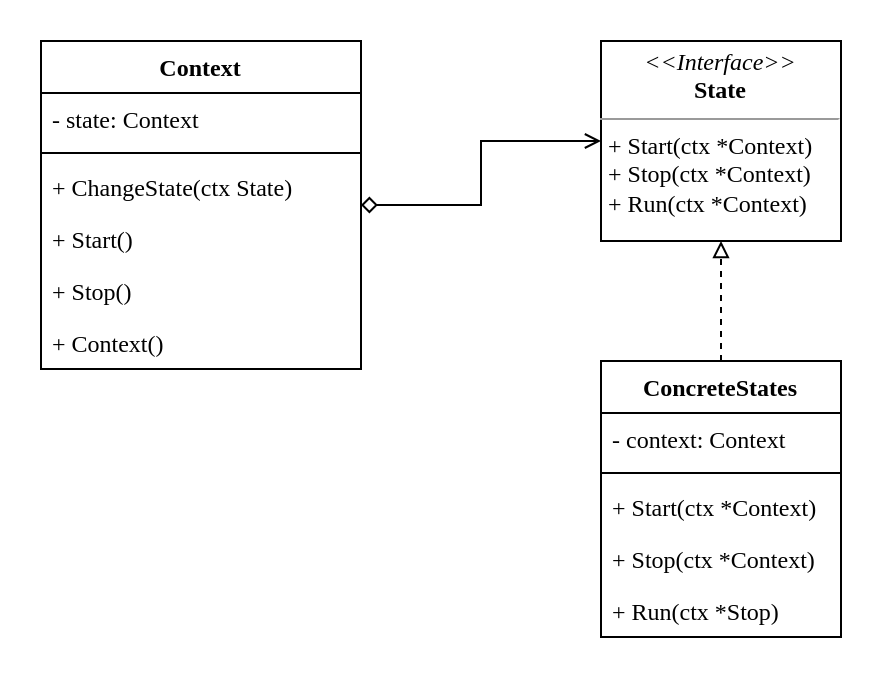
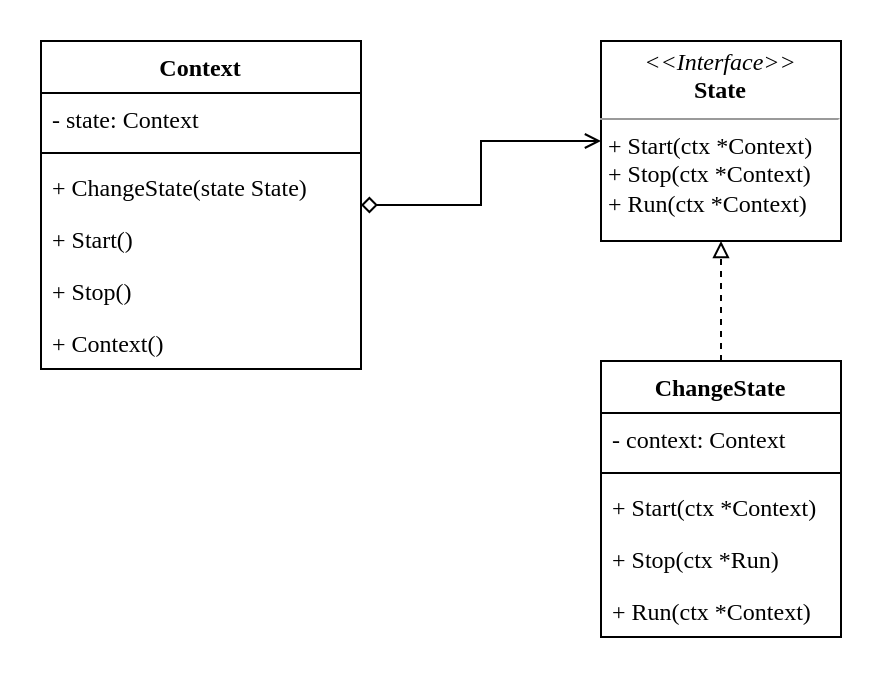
  <mxCell id="0" />
  <mxCell id="1" parent="0" />
  <mxCell id="2" value="&lt;p style=&quot;margin:0px;margin-top:4px;text-align:center;&quot;&gt;&lt;i&gt;&amp;lt;&amp;lt;Interface&amp;gt;&amp;gt;&lt;/i&gt;&lt;br&gt;&lt;b&gt;State&lt;/b&gt;&lt;/p&gt;&lt;hr size=&quot;1&quot;&gt;&lt;p style=&quot;margin:0px;margin-left:4px;&quot;&gt;+ Start(ctx *Context)&lt;br&gt;&lt;/p&gt;&lt;p style=&quot;margin:0px;margin-left:4px;&quot;&gt;+ Stop(ctx *Context)&lt;/p&gt;&lt;p style=&quot;margin:0px;margin-left:4px;&quot;&gt;+ Run(ctx *Context)&lt;/p&gt;" style="verticalAlign=top;align=left;overflow=fill;fontSize=12;fontFamily=Times New Roman;html=1;" vertex="1" parent="1"><mxGeometry x="300" y="20" width="120" height="100" as="geometry" /></mxCell>
  <mxCell id="3" style="edgeStyle=orthogonalEdgeStyle;rounded=0;orthogonalLoop=1;jettySize=auto;html=1;fontFamily=Times New Roman;endArrow=open;endFill=0;startArrow=diamond;startFill=0;" edge="1" parent="1" source="4" target="2"><mxGeometry relative="1" as="geometry" /></mxCell>
  <mxCell id="4" value="Context" style="swimlane;fontStyle=1;align=center;verticalAlign=top;childLayout=stackLayout;horizontal=1;startSize=26;horizontalStack=0;resizeParent=1;resizeParentMax=0;resizeLast=0;collapsible=1;marginBottom=0;fontFamily=Times New Roman;" vertex="1" parent="1"><mxGeometry x="20" y="20" width="160" height="164" as="geometry" /></mxCell>
  <mxCell id="5" value="- state: Context" style="text;strokeColor=none;fillColor=none;align=left;verticalAlign=top;spacingLeft=4;spacingRight=4;overflow=hidden;rotatable=0;points=[[0,0.5],[1,0.5]];portConstraint=eastwest;fontFamily=Times New Roman;" vertex="1" parent="4"><mxGeometry y="26" width="160" height="26" as="geometry" /></mxCell>
  <mxCell id="6" value="" style="line;strokeWidth=1;fillColor=none;align=left;verticalAlign=middle;spacingTop=-1;spacingLeft=3;spacingRight=3;rotatable=0;labelPosition=right;points=[];portConstraint=eastwest;strokeColor=inherit;fontFamily=Times New Roman;" vertex="1" parent="4"><mxGeometry y="52" width="160" height="8" as="geometry" /></mxCell>
- <mxCell id="7" value="+ ChangeState(ctx State)" style="text;strokeColor=none;fillColor=none;align=left;verticalAlign=top;spacingLeft=4;spacingRight=4;overflow=hidden;rotatable=0;points=[[0,0.5],[1,0.5]];portConstraint=eastwest;fontFamily=Times New Roman;" vertex="1" parent="4"><mxGeometry y="60" width="160" height="26" as="geometry" /></mxCell>
+ <mxCell id="7" value="+ ChangeState(state State)" style="text;strokeColor=none;fillColor=none;align=left;verticalAlign=top;spacingLeft=4;spacingRight=4;overflow=hidden;rotatable=0;points=[[0,0.5],[1,0.5]];portConstraint=eastwest;fontFamily=Times New Roman;" vertex="1" parent="4"><mxGeometry y="60" width="160" height="26" as="geometry" /></mxCell>
  <mxCell id="8" value="+ Start()" style="text;strokeColor=none;fillColor=none;align=left;verticalAlign=top;spacingLeft=4;spacingRight=4;overflow=hidden;rotatable=0;points=[[0,0.5],[1,0.5]];portConstraint=eastwest;fontFamily=Times New Roman;" vertex="1" parent="4"><mxGeometry y="86" width="160" height="26" as="geometry" /></mxCell>
  <mxCell id="9" value="+ Stop()" style="text;strokeColor=none;fillColor=none;align=left;verticalAlign=top;spacingLeft=4;spacingRight=4;overflow=hidden;rotatable=0;points=[[0,0.5],[1,0.5]];portConstraint=eastwest;fontFamily=Times New Roman;" vertex="1" parent="4"><mxGeometry y="112" width="160" height="26" as="geometry" /></mxCell>
  <mxCell id="10" value="+ Context()" style="text;strokeColor=none;fillColor=none;align=left;verticalAlign=top;spacingLeft=4;spacingRight=4;overflow=hidden;rotatable=0;points=[[0,0.5],[1,0.5]];portConstraint=eastwest;fontFamily=Times New Roman;" vertex="1" parent="4"><mxGeometry y="138" width="160" height="26" as="geometry" /></mxCell>
  <mxCell id="11" style="edgeStyle=orthogonalEdgeStyle;rounded=0;orthogonalLoop=1;jettySize=auto;html=1;exitX=0.5;exitY=0;exitDx=0;exitDy=0;fontFamily=Times New Roman;startArrow=none;startFill=0;endArrow=block;endFill=0;dashed=1;" edge="1" parent="1" source="12" target="2"><mxGeometry relative="1" as="geometry" /></mxCell>
- <mxCell id="12" value="ConcreteStates" style="swimlane;fontStyle=1;align=center;verticalAlign=top;childLayout=stackLayout;horizontal=1;startSize=26;horizontalStack=0;resizeParent=1;resizeParentMax=0;resizeLast=0;collapsible=1;marginBottom=0;fontFamily=Times New Roman;" vertex="1" parent="1"><mxGeometry x="300" y="180" width="120" height="138" as="geometry" /></mxCell>
+ <mxCell id="12" value="ChangeState" style="swimlane;fontStyle=1;align=center;verticalAlign=top;childLayout=stackLayout;horizontal=1;startSize=26;horizontalStack=0;resizeParent=1;resizeParentMax=0;resizeLast=0;collapsible=1;marginBottom=0;fontFamily=Times New Roman;" vertex="1" parent="1"><mxGeometry x="300" y="180" width="120" height="138" as="geometry" /></mxCell>
  <mxCell id="13" value="- context: Context" style="text;strokeColor=none;fillColor=none;align=left;verticalAlign=top;spacingLeft=4;spacingRight=4;overflow=hidden;rotatable=0;points=[[0,0.5],[1,0.5]];portConstraint=eastwest;fontFamily=Times New Roman;" vertex="1" parent="12"><mxGeometry y="26" width="120" height="26" as="geometry" /></mxCell>
  <mxCell id="14" value="" style="line;strokeWidth=1;fillColor=none;align=left;verticalAlign=middle;spacingTop=-1;spacingLeft=3;spacingRight=3;rotatable=0;labelPosition=right;points=[];portConstraint=eastwest;strokeColor=inherit;fontFamily=Times New Roman;" vertex="1" parent="12"><mxGeometry y="52" width="120" height="8" as="geometry" /></mxCell>
  <mxCell id="15" value="+ Start(ctx *Context)" style="text;strokeColor=none;fillColor=none;align=left;verticalAlign=top;spacingLeft=4;spacingRight=4;overflow=hidden;rotatable=0;points=[[0,0.5],[1,0.5]];portConstraint=eastwest;fontFamily=Times New Roman;" vertex="1" parent="12"><mxGeometry y="60" width="120" height="26" as="geometry" /></mxCell>
- <mxCell id="16" value="+ Stop(ctx *Context)" style="text;strokeColor=none;fillColor=none;align=left;verticalAlign=top;spacingLeft=4;spacingRight=4;overflow=hidden;rotatable=0;points=[[0,0.5],[1,0.5]];portConstraint=eastwest;fontFamily=Times New Roman;" vertex="1" parent="12"><mxGeometry y="86" width="120" height="26" as="geometry" /></mxCell>
- <mxCell id="17" value="+ Run(ctx *Stop)" style="text;strokeColor=none;fillColor=none;align=left;verticalAlign=top;spacingLeft=4;spacingRight=4;overflow=hidden;rotatable=0;points=[[0,0.5],[1,0.5]];portConstraint=eastwest;fontFamily=Times New Roman;" vertex="1" parent="12"><mxGeometry y="112" width="120" height="26" as="geometry" /></mxCell>
+ <mxCell id="16" value="+ Stop(ctx *Run)" style="text;strokeColor=none;fillColor=none;align=left;verticalAlign=top;spacingLeft=4;spacingRight=4;overflow=hidden;rotatable=0;points=[[0,0.5],[1,0.5]];portConstraint=eastwest;fontFamily=Times New Roman;" vertex="1" parent="12"><mxGeometry y="86" width="120" height="26" as="geometry" /></mxCell>
+ <mxCell id="17" value="+ Run(ctx *Context)" style="text;strokeColor=none;fillColor=none;align=left;verticalAlign=top;spacingLeft=4;spacingRight=4;overflow=hidden;rotatable=0;points=[[0,0.5],[1,0.5]];portConstraint=eastwest;fontFamily=Times New Roman;" vertex="1" parent="12"><mxGeometry y="112" width="120" height="26" as="geometry" /></mxCell>
